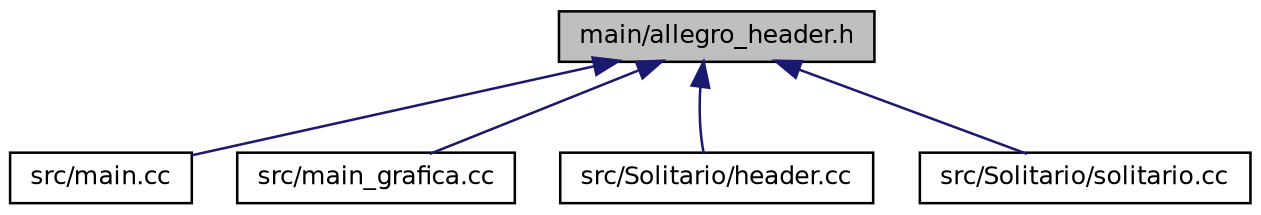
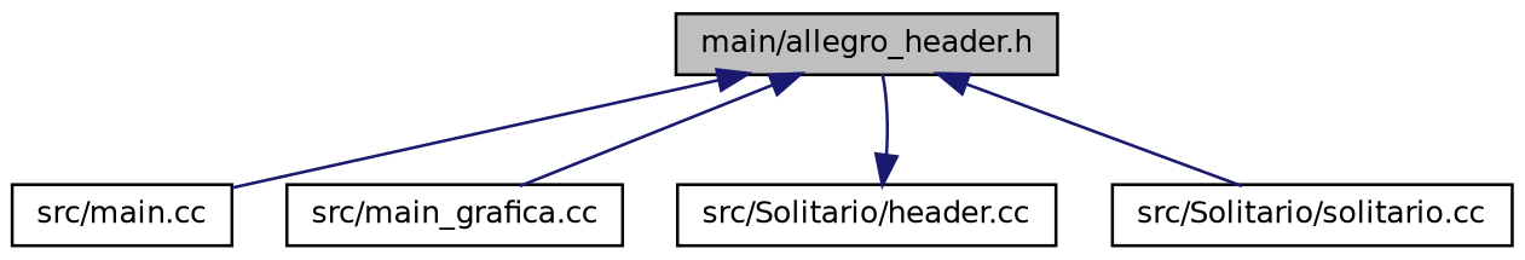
  digraph {
    node [color=black fillcolor=white fontname=Helvetica fontsize=10 shape=record style=filled]
    edge [color=midnightblue dir=back fontname=Helvetica fontsize=10 labelfontname=Helvetica labelfontsize=10 style=solid]
    n1 [fillcolor=grey75 fontcolor=black height=0.2 label="main/allegro_header.h" width=0.4]
    n2 [height=0.2 label="src/main.cc" width=0.4]
    n3 [height=0.2 label="src/main_grafica.cc" width=0.4]
    n4 [height=0.2 label="src/Solitario/header.cc" width=0.4]
    n5 [height=0.2 label="src/Solitario/solitario.cc" width=0.4]
    n1 -> n2
    n1 -> n3
-   n1 -> n4
+   n4 -> n1
    n1 -> n5
  }
